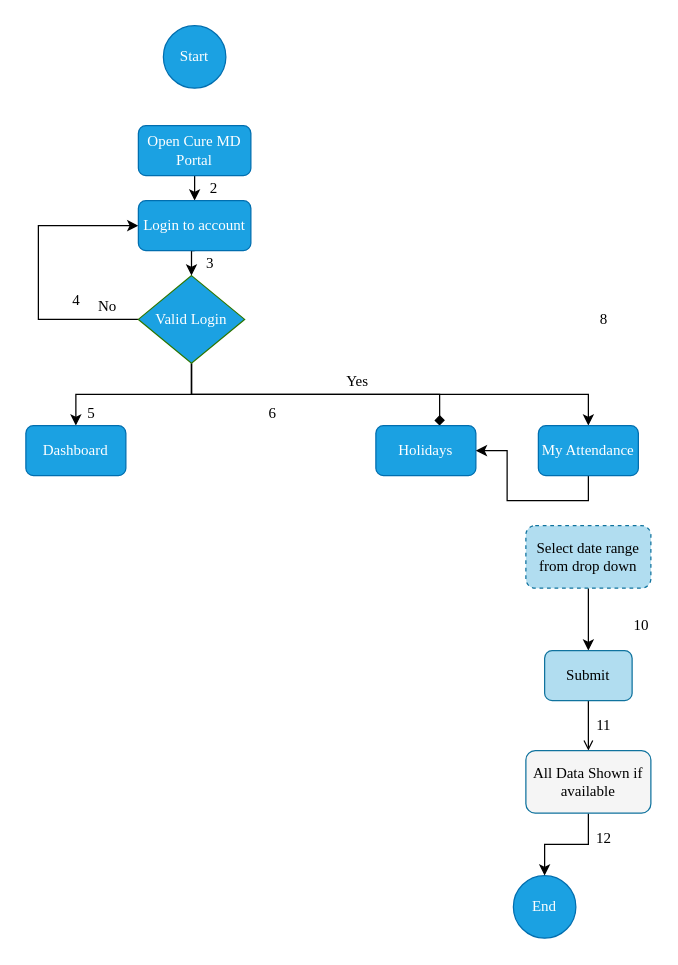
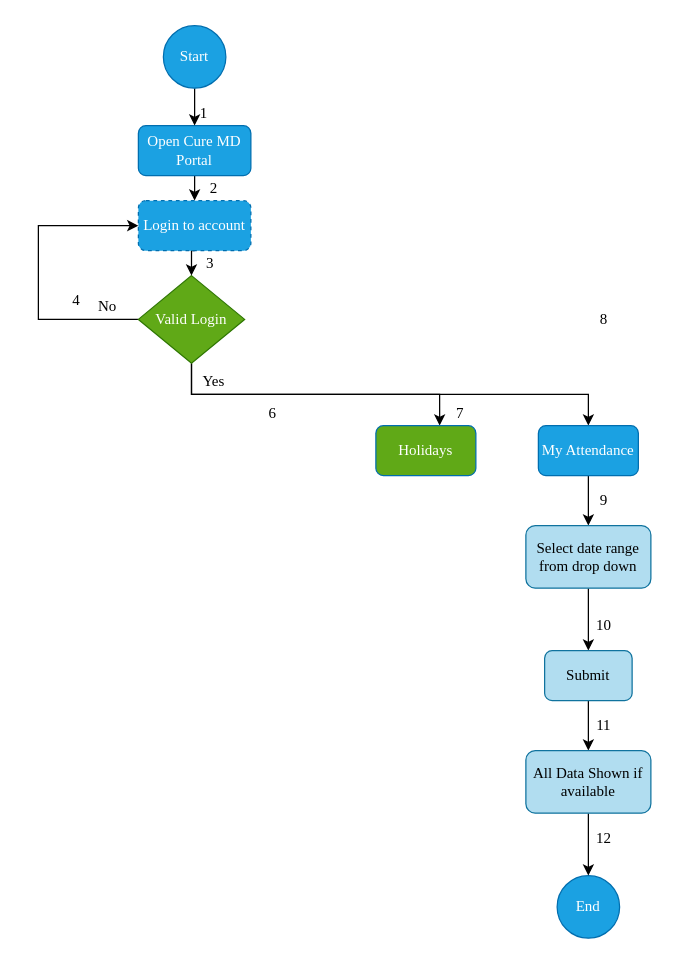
  <mxCell id="0" />
  <mxCell id="1" parent="0" />
  <mxCell id="2" style="edgeStyle=orthogonalEdgeStyle;rounded=0;orthogonalLoop=1;jettySize=auto;html=1;exitX=0.5;exitY=1;exitDx=0;exitDy=0;entryX=0.5;entryY=0;entryDx=0;entryDy=0;fontFamily=Times New Roman;" edge="1" parent="1" source="3" target="14"><mxGeometry relative="1" as="geometry" /></mxCell>
  <mxCell id="3" value="Open Cure MD Portal" style="rounded=1;whiteSpace=wrap;html=1;fillColor=#1ba1e2;fontColor=#ffffff;strokeColor=#006EAF;fontFamily=Times New Roman;" vertex="1" parent="1"><mxGeometry x="110" y="100" width="90" height="40" as="geometry" /></mxCell>
- <mxCell id="4" style="edgeStyle=orthogonalEdgeStyle;rounded=0;orthogonalLoop=1;jettySize=auto;html=1;exitX=0.5;exitY=1;exitDx=0;exitDy=0;entryX=0.5;entryY=0;entryDx=0;entryDy=0;fontFamily=Times New Roman;" edge="1" parent="1" source="8" target="9"><mxGeometry relative="1" as="geometry" /></mxCell>
- <mxCell id="5" style="edgeStyle=orthogonalEdgeStyle;rounded=0;orthogonalLoop=1;jettySize=auto;html=1;exitX=0.5;exitY=1;exitDx=0;exitDy=0;entryX=0.638;entryY=0;entryDx=0;entryDy=0;entryPerimeter=0;fontFamily=Times New Roman;endArrow=diamond;" edge="1" parent="1" source="8" target="10"><mxGeometry relative="1" as="geometry" /></mxCell>
+ <mxCell id="5" style="edgeStyle=orthogonalEdgeStyle;rounded=0;orthogonalLoop=1;jettySize=auto;html=1;exitX=0.5;exitY=1;exitDx=0;exitDy=0;entryX=0.638;entryY=0;entryDx=0;entryDy=0;entryPerimeter=0;fontFamily=Times New Roman;" edge="1" parent="1" source="8" target="10"><mxGeometry relative="1" as="geometry" /></mxCell>
  <mxCell id="6" style="edgeStyle=orthogonalEdgeStyle;rounded=0;orthogonalLoop=1;jettySize=auto;html=1;exitX=0.5;exitY=1;exitDx=0;exitDy=0;entryX=0.5;entryY=0;entryDx=0;entryDy=0;fontFamily=Times New Roman;" edge="1" parent="1" source="8" target="12"><mxGeometry relative="1" as="geometry" /></mxCell>
  <mxCell id="7" style="edgeStyle=orthogonalEdgeStyle;rounded=0;orthogonalLoop=1;jettySize=auto;html=1;exitX=0;exitY=0.5;exitDx=0;exitDy=0;entryX=0;entryY=0.5;entryDx=0;entryDy=0;fontFamily=Times New Roman;" edge="1" parent="1" source="8" target="14"><mxGeometry relative="1" as="geometry"><Array as="points"><mxPoint x="30" y="255" /><mxPoint x="30" y="180" /></Array></mxGeometry></mxCell>
- <mxCell id="8" value="Valid Login" style="rhombus;whiteSpace=wrap;html=1;fillColor=#1ba1e2;fontColor=#ffffff;strokeColor=#2D7600;fontFamily=Times New Roman;" vertex="1" parent="1"><mxGeometry x="110" y="220" width="85" height="70" as="geometry" /></mxCell>
- <mxCell id="9" value="Dashboard" style="rounded=1;whiteSpace=wrap;html=1;fillColor=#1ba1e2;fontColor=#ffffff;strokeColor=#006EAF;fontFamily=Times New Roman;" vertex="1" parent="1"><mxGeometry x="20" y="340" width="80" height="40" as="geometry" /></mxCell>
- <mxCell id="10" value="Holidays" style="rounded=1;whiteSpace=wrap;html=1;fillColor=#1ba1e2;fontColor=#ffffff;strokeColor=#006EAF;fontFamily=Times New Roman;" vertex="1" parent="1"><mxGeometry x="300" y="340" width="80" height="40" as="geometry" /></mxCell>
- <mxCell id="11" style="edgeStyle=orthogonalEdgeStyle;rounded=0;orthogonalLoop=1;jettySize=auto;html=1;exitX=0.5;exitY=1;exitDx=0;exitDy=0;fontFamily=Times New Roman;" edge="1" parent="1" source="12" target="10"><mxGeometry relative="1" as="geometry" /></mxCell>
+ <mxCell id="8" value="Valid Login" style="rhombus;whiteSpace=wrap;html=1;fillColor=#60a917;fontColor=#ffffff;strokeColor=#2D7600;fontFamily=Times New Roman;" vertex="1" parent="1"><mxGeometry x="110" y="220" width="85" height="70" as="geometry" /></mxCell>
+ <mxCell id="10" value="Holidays" style="rounded=1;whiteSpace=wrap;html=1;fillColor=#60a917;fontColor=#ffffff;strokeColor=#006EAF;fontFamily=Times New Roman;" vertex="1" parent="1"><mxGeometry x="300" y="340" width="80" height="40" as="geometry" /></mxCell>
+ <mxCell id="11" style="edgeStyle=orthogonalEdgeStyle;rounded=0;orthogonalLoop=1;jettySize=auto;html=1;exitX=0.5;exitY=1;exitDx=0;exitDy=0;fontFamily=Times New Roman;" edge="1" parent="1" source="12" target="27"><mxGeometry relative="1" as="geometry" /></mxCell>
  <mxCell id="12" value="My Attendance" style="rounded=1;whiteSpace=wrap;html=1;fillColor=#1ba1e2;fontColor=#ffffff;strokeColor=#006EAF;fontFamily=Times New Roman;" vertex="1" parent="1"><mxGeometry x="430" y="340" width="80" height="40" as="geometry" /></mxCell>
  <mxCell id="13" style="edgeStyle=orthogonalEdgeStyle;rounded=0;orthogonalLoop=1;jettySize=auto;html=1;exitX=0.5;exitY=1;exitDx=0;exitDy=0;entryX=0.5;entryY=0;entryDx=0;entryDy=0;fontFamily=Times New Roman;" edge="1" parent="1" source="14" target="8"><mxGeometry relative="1" as="geometry" /></mxCell>
- <mxCell id="14" value="Login to account" style="rounded=1;whiteSpace=wrap;html=1;fillColor=#1ba1e2;fontColor=#ffffff;strokeColor=#006EAF;fontFamily=Times New Roman;" vertex="1" parent="1"><mxGeometry x="110" y="160" width="90" height="40" as="geometry" /></mxCell>
+ <mxCell id="14" value="Login to account" style="rounded=1;whiteSpace=wrap;html=1;fillColor=#1ba1e2;fontColor=#ffffff;strokeColor=#006EAF;fontFamily=Times New Roman;dashed=1;" vertex="1" parent="1"><mxGeometry x="110" y="160" width="90" height="40" as="geometry" /></mxCell>
  <mxCell id="15" value="No" style="text;html=1;align=center;verticalAlign=middle;resizable=0;points=[];autosize=1;strokeColor=none;fillColor=none;fontFamily=Times New Roman;" vertex="1" parent="1"><mxGeometry x="65" y="230" width="40" height="30" as="geometry" /></mxCell>
- <mxCell id="16" value="Yes" style="text;html=1;align=center;verticalAlign=middle;resizable=0;points=[];autosize=1;strokeColor=none;fillColor=none;fontFamily=Times New Roman;" vertex="1" parent="1"><mxGeometry x="265" y="290" width="40" height="30" as="geometry" /></mxCell>
+ <mxCell id="16" value="Yes" style="text;html=1;align=center;verticalAlign=middle;resizable=0;points=[];autosize=1;strokeColor=none;fillColor=none;fontFamily=Times New Roman;" vertex="1" parent="1"><mxGeometry x="150" y="290" width="40" height="30" as="geometry" /></mxCell>
+ <mxCell id="17" value="1" style="text;html=1;strokeColor=none;fillColor=none;align=center;verticalAlign=middle;whiteSpace=wrap;rounded=0;fontFamily=Times New Roman;" vertex="1" parent="1"><mxGeometry x="150" y="80" width="25" height="20" as="geometry" /></mxCell>
  <mxCell id="18" value="2" style="text;html=1;strokeColor=none;fillColor=none;align=center;verticalAlign=middle;whiteSpace=wrap;rounded=0;fontFamily=Times New Roman;" vertex="1" parent="1"><mxGeometry x="157.5" y="140" width="25" height="20" as="geometry" /></mxCell>
  <mxCell id="19" value="3" style="text;html=1;strokeColor=none;fillColor=none;align=center;verticalAlign=middle;whiteSpace=wrap;rounded=0;fontFamily=Times New Roman;" vertex="1" parent="1"><mxGeometry x="155" y="200" width="25" height="20" as="geometry" /></mxCell>
  <mxCell id="20" value="4" style="text;html=1;strokeColor=none;fillColor=none;align=center;verticalAlign=middle;whiteSpace=wrap;rounded=0;fontFamily=Times New Roman;" vertex="1" parent="1"><mxGeometry x="47.5" y="230" width="25" height="20" as="geometry" /></mxCell>
- <mxCell id="21" value="5" style="text;html=1;strokeColor=none;fillColor=none;align=center;verticalAlign=middle;whiteSpace=wrap;rounded=0;fontFamily=Times New Roman;" vertex="1" parent="1"><mxGeometry x="60" y="320" width="25" height="20" as="geometry" /></mxCell>
  <mxCell id="22" value="6" style="text;html=1;strokeColor=none;fillColor=none;align=center;verticalAlign=middle;whiteSpace=wrap;rounded=0;fontFamily=Times New Roman;" vertex="1" parent="1"><mxGeometry x="205" y="320" width="25" height="20" as="geometry" /></mxCell>
+ <mxCell id="23" value="7" style="text;html=1;strokeColor=none;fillColor=none;align=center;verticalAlign=middle;whiteSpace=wrap;rounded=0;fontFamily=Times New Roman;" vertex="1" parent="1"><mxGeometry x="355" y="320" width="25" height="20" as="geometry" /></mxCell>
  <mxCell id="24" value="8" style="text;html=1;strokeColor=none;fillColor=none;align=center;verticalAlign=middle;whiteSpace=wrap;rounded=0;fontFamily=Times New Roman;" vertex="1" parent="1"><mxGeometry x="470" y="245" width="25" height="20" as="geometry" /></mxCell>
- <mxCell id="25" value="End" style="ellipse;whiteSpace=wrap;html=1;aspect=fixed;fillColor=#1ba1e2;fontColor=#ffffff;strokeColor=#006EAF;fontFamily=Times New Roman;" vertex="1" parent="1"><mxGeometry x="410" y="700" width="50" height="50" as="geometry" /></mxCell>
+ <mxCell id="25" value="End" style="ellipse;whiteSpace=wrap;html=1;aspect=fixed;fillColor=#1ba1e2;fontColor=#ffffff;strokeColor=#006EAF;fontFamily=Times New Roman;" vertex="1" parent="1"><mxGeometry x="445" y="700" width="50" height="50" as="geometry" /></mxCell>
  <mxCell id="26" style="edgeStyle=orthogonalEdgeStyle;rounded=0;orthogonalLoop=1;jettySize=auto;html=1;exitX=0.5;exitY=1;exitDx=0;exitDy=0;entryX=0.5;entryY=0;entryDx=0;entryDy=0;fontFamily=Times New Roman;" edge="1" parent="1" source="27" target="29"><mxGeometry relative="1" as="geometry" /></mxCell>
- <mxCell id="27" value="Select date range from drop down" style="rounded=1;whiteSpace=wrap;html=1;fillColor=#b1ddf0;strokeColor=#10739e;fontFamily=Times New Roman;dashed=1;" vertex="1" parent="1"><mxGeometry x="420" y="420" width="100" height="50" as="geometry" /></mxCell>
- <mxCell id="28" style="edgeStyle=orthogonalEdgeStyle;rounded=0;orthogonalLoop=1;jettySize=auto;html=1;exitX=0.5;exitY=1;exitDx=0;exitDy=0;entryX=0.5;entryY=0;entryDx=0;entryDy=0;fontFamily=Times New Roman;endArrow=open;" edge="1" parent="1" source="29" target="31"><mxGeometry relative="1" as="geometry" /></mxCell>
+ <mxCell id="27" value="Select date range from drop down" style="rounded=1;whiteSpace=wrap;html=1;fillColor=#b1ddf0;strokeColor=#10739e;fontFamily=Times New Roman;" vertex="1" parent="1"><mxGeometry x="420" y="420" width="100" height="50" as="geometry" /></mxCell>
+ <mxCell id="28" style="edgeStyle=orthogonalEdgeStyle;rounded=0;orthogonalLoop=1;jettySize=auto;html=1;exitX=0.5;exitY=1;exitDx=0;exitDy=0;entryX=0.5;entryY=0;entryDx=0;entryDy=0;fontFamily=Times New Roman;" edge="1" parent="1" source="29" target="31"><mxGeometry relative="1" as="geometry" /></mxCell>
  <mxCell id="29" value="Submit" style="rounded=1;whiteSpace=wrap;html=1;fillColor=#b1ddf0;strokeColor=#10739e;fontFamily=Times New Roman;" vertex="1" parent="1"><mxGeometry x="435" y="520" width="70" height="40" as="geometry" /></mxCell>
  <mxCell id="30" style="edgeStyle=orthogonalEdgeStyle;rounded=0;orthogonalLoop=1;jettySize=auto;html=1;exitX=0.5;exitY=1;exitDx=0;exitDy=0;fontFamily=Times New Roman;" edge="1" parent="1" source="31" target="25"><mxGeometry relative="1" as="geometry" /></mxCell>
- <mxCell id="31" value="All Data Shown if available" style="rounded=1;whiteSpace=wrap;html=1;fillColor=#f5f5f5;strokeColor=#10739e;fontFamily=Times New Roman;" vertex="1" parent="1"><mxGeometry x="420" y="600" width="100" height="50" as="geometry" /></mxCell>
- <mxCell id="33" value="10" style="text;html=1;strokeColor=none;fillColor=none;align=center;verticalAlign=middle;whiteSpace=wrap;rounded=0;fontFamily=Times New Roman;" vertex="1" parent="1"><mxGeometry x="500" y="490" width="25" height="20" as="geometry" /></mxCell>
+ <mxCell id="31" value="All Data Shown if available" style="rounded=1;whiteSpace=wrap;html=1;fillColor=#b1ddf0;strokeColor=#10739e;fontFamily=Times New Roman;" vertex="1" parent="1"><mxGeometry x="420" y="600" width="100" height="50" as="geometry" /></mxCell>
+ <mxCell id="32" value="9" style="text;html=1;strokeColor=none;fillColor=none;align=center;verticalAlign=middle;whiteSpace=wrap;rounded=0;fontFamily=Times New Roman;" vertex="1" parent="1"><mxGeometry x="470" y="390" width="25" height="20" as="geometry" /></mxCell>
+ <mxCell id="33" value="10" style="text;html=1;strokeColor=none;fillColor=none;align=center;verticalAlign=middle;whiteSpace=wrap;rounded=0;fontFamily=Times New Roman;" vertex="1" parent="1"><mxGeometry x="470" y="490" width="25" height="20" as="geometry" /></mxCell>
  <mxCell id="34" value="11" style="text;html=1;strokeColor=none;fillColor=none;align=center;verticalAlign=middle;whiteSpace=wrap;rounded=0;fontFamily=Times New Roman;" vertex="1" parent="1"><mxGeometry x="470" y="570" width="25" height="20" as="geometry" /></mxCell>
  <mxCell id="35" value="12" style="text;html=1;strokeColor=none;fillColor=none;align=center;verticalAlign=middle;whiteSpace=wrap;rounded=0;fontFamily=Times New Roman;" vertex="1" parent="1"><mxGeometry x="470" y="660" width="25" height="20" as="geometry" /></mxCell>
+ <mxCell id="36" style="edgeStyle=orthogonalEdgeStyle;rounded=0;orthogonalLoop=1;jettySize=auto;html=1;exitX=0.5;exitY=1;exitDx=0;exitDy=0;entryX=0.5;entryY=0;entryDx=0;entryDy=0;fontFamily=Times New Roman;" edge="1" parent="1" source="37" target="3"><mxGeometry relative="1" as="geometry" /></mxCell>
  <mxCell id="37" value="Start" style="ellipse;whiteSpace=wrap;html=1;aspect=fixed;fillColor=#1ba1e2;fontColor=#ffffff;strokeColor=#006EAF;fontFamily=Times New Roman;" vertex="1" parent="1"><mxGeometry x="130" width="50" height="50" as="geometry" y="20" /></mxCell>
